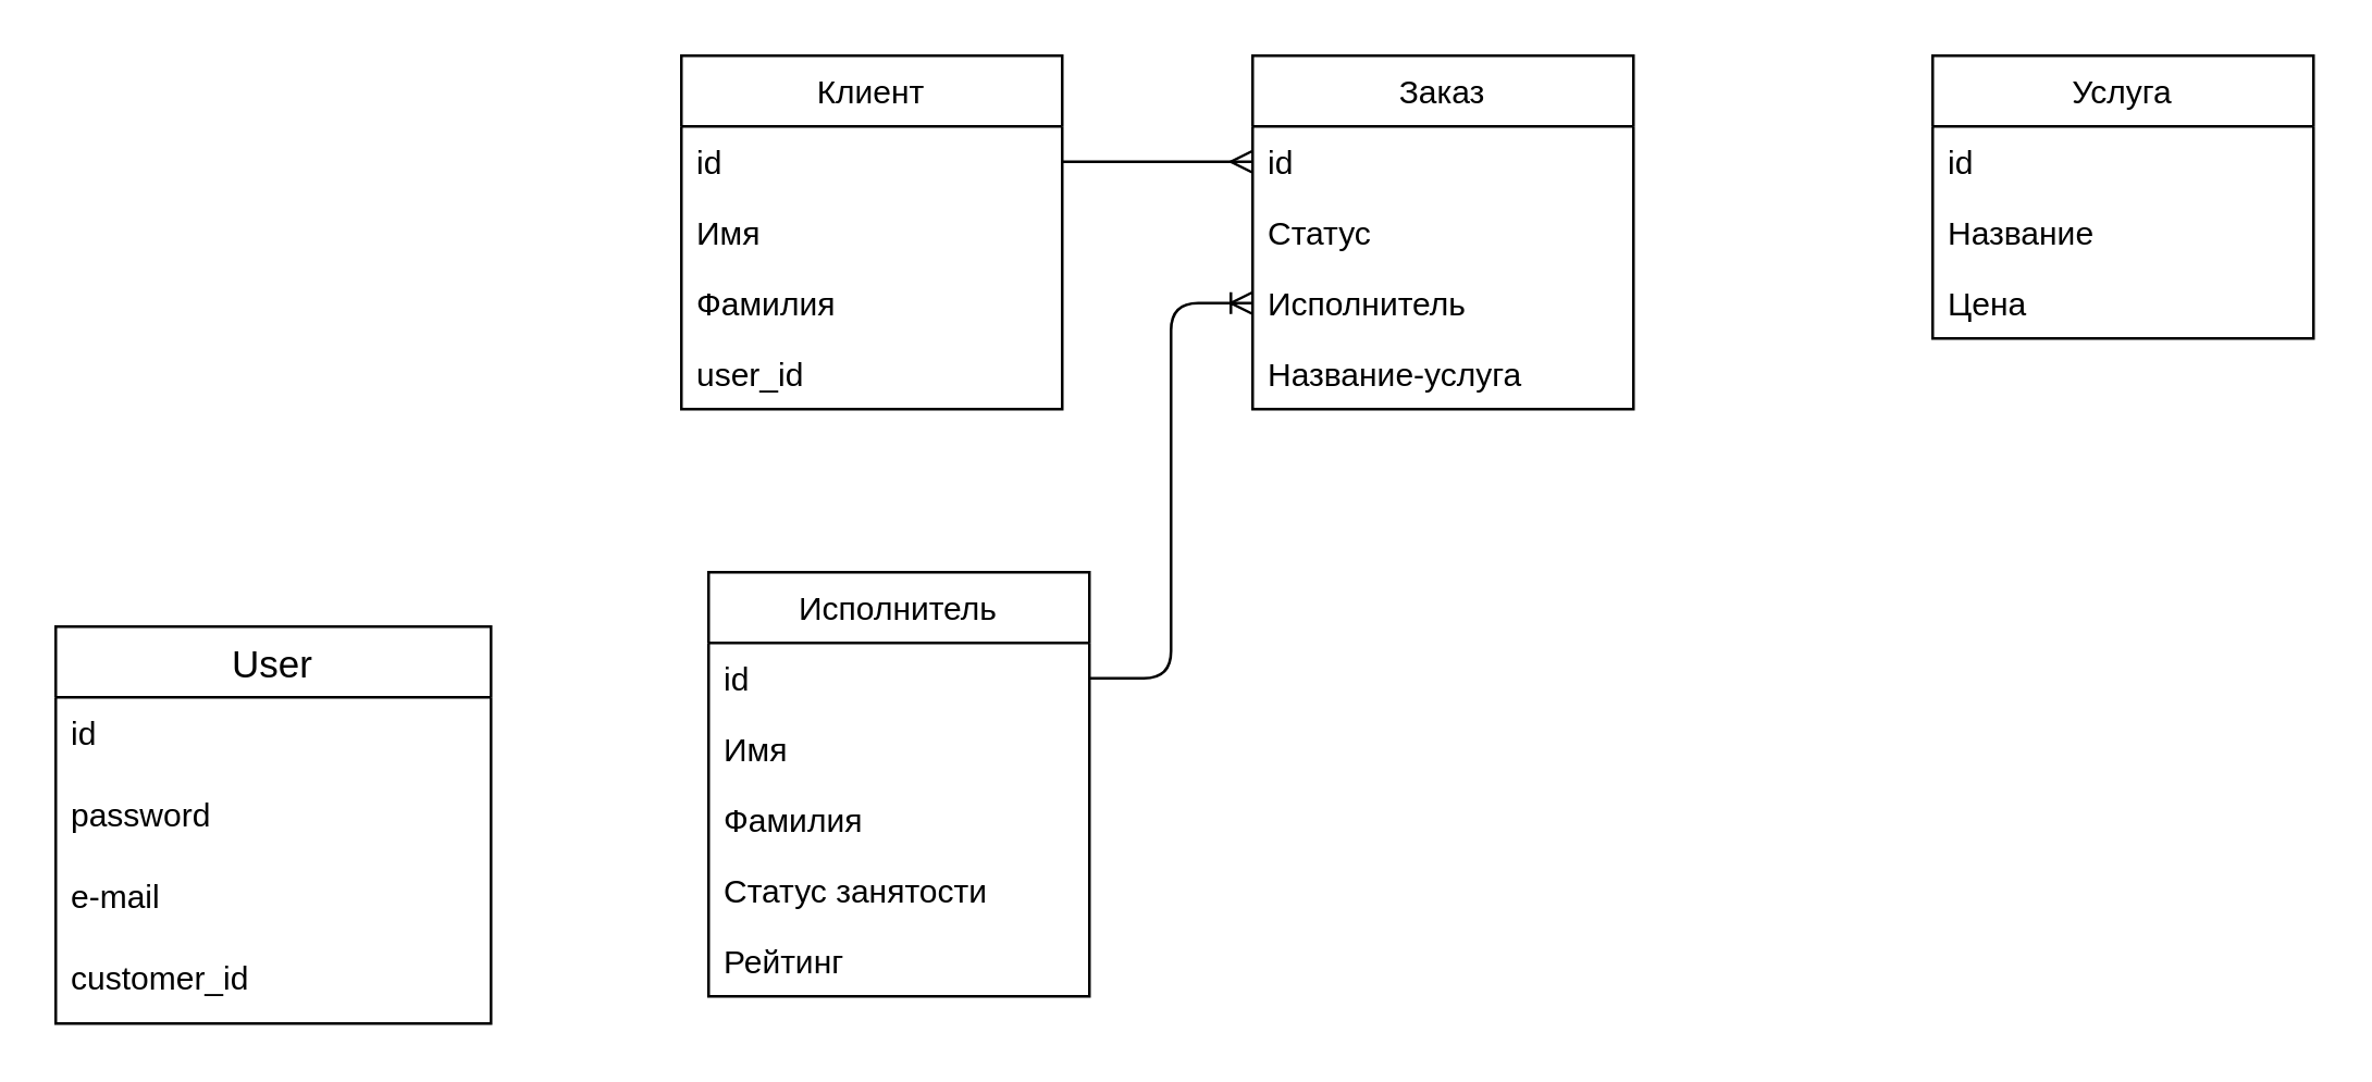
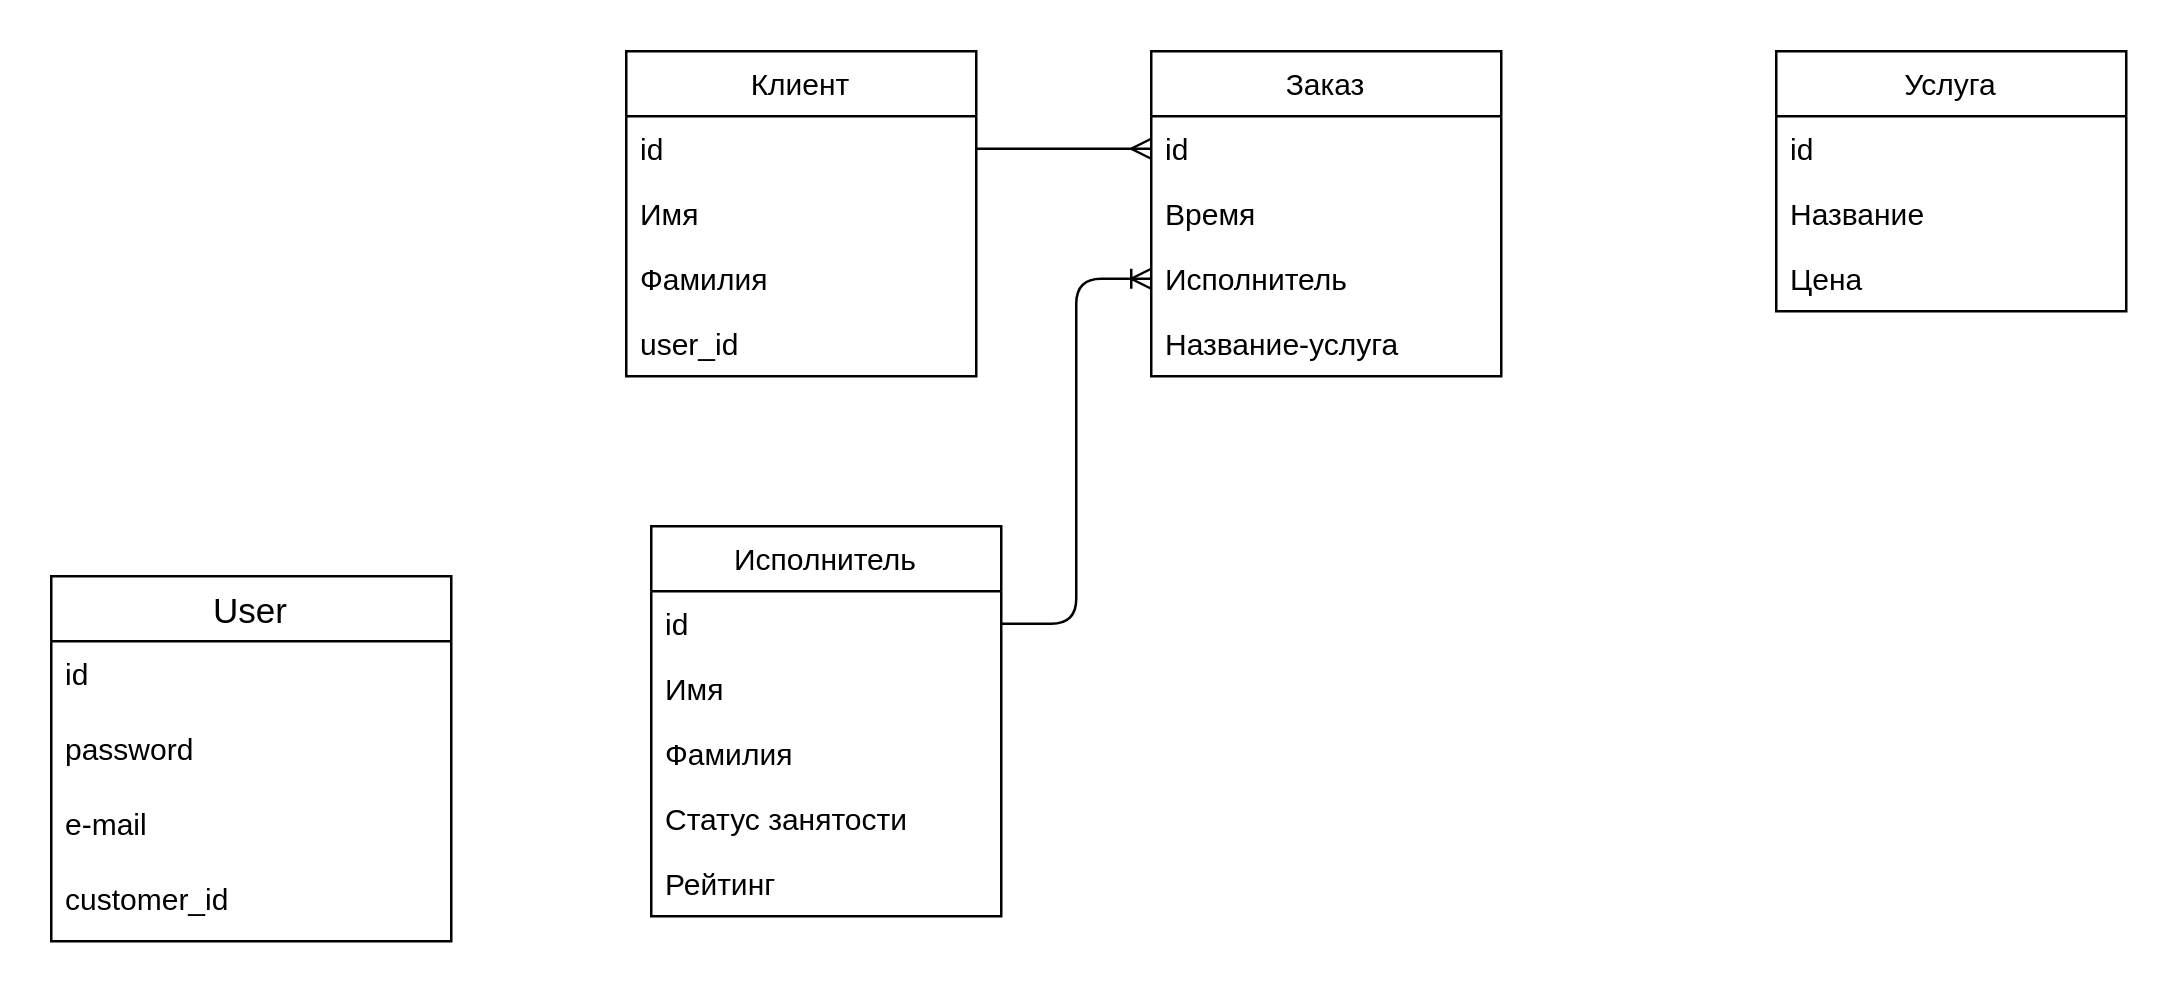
  <mxCell id="0" />
  <mxCell id="1" parent="0" />
  <mxCell id="2" value="Клиент" style="swimlane;fontStyle=0;childLayout=stackLayout;horizontal=1;startSize=26;horizontalStack=0;resizeParent=1;resizeParentMax=0;resizeLast=0;collapsible=1;marginBottom=0;" parent="1" vertex="1"><mxGeometry x="250" y="20" width="140" height="130" as="geometry" /></mxCell>
  <mxCell id="3" value="id" style="text;strokeColor=none;fillColor=none;align=left;verticalAlign=top;spacingLeft=4;spacingRight=4;overflow=hidden;rotatable=0;points=[[0,0.5],[1,0.5]];portConstraint=eastwest;" parent="2" vertex="1"><mxGeometry y="26" width="140" height="26" as="geometry" /></mxCell>
  <mxCell id="4" value="Имя" style="text;strokeColor=none;fillColor=none;align=left;verticalAlign=top;spacingLeft=4;spacingRight=4;overflow=hidden;rotatable=0;points=[[0,0.5],[1,0.5]];portConstraint=eastwest;" parent="2" vertex="1"><mxGeometry y="52" width="140" height="26" as="geometry" /></mxCell>
  <mxCell id="5" value="Фамилия" style="text;strokeColor=none;fillColor=none;align=left;verticalAlign=top;spacingLeft=4;spacingRight=4;overflow=hidden;rotatable=0;points=[[0,0.5],[1,0.5]];portConstraint=eastwest;" vertex="1" parent="2"><mxGeometry y="78" width="140" height="26" as="geometry" /></mxCell>
  <mxCell id="6" value="user_id" style="text;strokeColor=none;fillColor=none;align=left;verticalAlign=top;spacingLeft=4;spacingRight=4;overflow=hidden;rotatable=0;points=[[0,0.5],[1,0.5]];portConstraint=eastwest;" parent="2" vertex="1"><mxGeometry y="104" width="140" height="26" as="geometry" /></mxCell>
  <mxCell id="7" value="Заказ" style="swimlane;fontStyle=0;childLayout=stackLayout;horizontal=1;startSize=26;horizontalStack=0;resizeParent=1;resizeParentMax=0;resizeLast=0;collapsible=1;marginBottom=0;" vertex="1" parent="1"><mxGeometry x="460" y="20" width="140" height="130" as="geometry" /></mxCell>
  <mxCell id="8" value="id" style="text;strokeColor=none;fillColor=none;align=left;verticalAlign=top;spacingLeft=4;spacingRight=4;overflow=hidden;rotatable=0;points=[[0,0.5],[1,0.5]];portConstraint=eastwest;" vertex="1" parent="7"><mxGeometry y="26" width="140" height="26" as="geometry" /></mxCell>
- <mxCell id="9" value="Статус" style="text;strokeColor=none;fillColor=none;align=left;verticalAlign=top;spacingLeft=4;spacingRight=4;overflow=hidden;rotatable=0;points=[[0,0.5],[1,0.5]];portConstraint=eastwest;" vertex="1" parent="7"><mxGeometry y="52" width="140" height="26" as="geometry" /></mxCell>
+ <mxCell id="9" value="Время" style="text;strokeColor=none;fillColor=none;align=left;verticalAlign=top;spacingLeft=4;spacingRight=4;overflow=hidden;rotatable=0;points=[[0,0.5],[1,0.5]];portConstraint=eastwest;" vertex="1" parent="7"><mxGeometry y="52" width="140" height="26" as="geometry" /></mxCell>
  <mxCell id="10" value="Исполнитель" style="text;strokeColor=none;fillColor=none;align=left;verticalAlign=top;spacingLeft=4;spacingRight=4;overflow=hidden;rotatable=0;points=[[0,0.5],[1,0.5]];portConstraint=eastwest;" vertex="1" parent="7"><mxGeometry y="78" width="140" height="26" as="geometry" /></mxCell>
  <mxCell id="11" value="Название-услуга" style="text;strokeColor=none;fillColor=none;align=left;verticalAlign=top;spacingLeft=4;spacingRight=4;overflow=hidden;rotatable=0;points=[[0,0.5],[1,0.5]];portConstraint=eastwest;" vertex="1" parent="7"><mxGeometry y="104" width="140" height="26" as="geometry" /></mxCell>
  <mxCell id="12" value="Услуга" style="swimlane;fontStyle=0;childLayout=stackLayout;horizontal=1;startSize=26;horizontalStack=0;resizeParent=1;resizeParentMax=0;resizeLast=0;collapsible=1;marginBottom=0;" vertex="1" parent="1"><mxGeometry x="710" y="20" width="140" height="104" as="geometry" /></mxCell>
  <mxCell id="13" value="id" style="text;strokeColor=none;fillColor=none;align=left;verticalAlign=top;spacingLeft=4;spacingRight=4;overflow=hidden;rotatable=0;points=[[0,0.5],[1,0.5]];portConstraint=eastwest;" vertex="1" parent="12"><mxGeometry y="26" width="140" height="26" as="geometry" /></mxCell>
  <mxCell id="14" value="Название" style="text;strokeColor=none;fillColor=none;align=left;verticalAlign=top;spacingLeft=4;spacingRight=4;overflow=hidden;rotatable=0;points=[[0,0.5],[1,0.5]];portConstraint=eastwest;" vertex="1" parent="12"><mxGeometry y="52" width="140" height="26" as="geometry" /></mxCell>
  <mxCell id="15" value="Цена" style="text;strokeColor=none;fillColor=none;align=left;verticalAlign=top;spacingLeft=4;spacingRight=4;overflow=hidden;rotatable=0;points=[[0,0.5],[1,0.5]];portConstraint=eastwest;" vertex="1" parent="12"><mxGeometry y="78" width="140" height="26" as="geometry" /></mxCell>
  <mxCell id="16" value="Исполнитель" style="swimlane;fontStyle=0;childLayout=stackLayout;horizontal=1;startSize=26;horizontalStack=0;resizeParent=1;resizeParentMax=0;resizeLast=0;collapsible=1;marginBottom=0;" vertex="1" parent="1"><mxGeometry x="260" y="210" width="140" height="156" as="geometry" /></mxCell>
  <mxCell id="17" value="id" style="text;strokeColor=none;fillColor=none;align=left;verticalAlign=top;spacingLeft=4;spacingRight=4;overflow=hidden;rotatable=0;points=[[0,0.5],[1,0.5]];portConstraint=eastwest;" vertex="1" parent="16"><mxGeometry y="26" width="140" height="26" as="geometry" /></mxCell>
  <mxCell id="18" value="Имя" style="text;strokeColor=none;fillColor=none;align=left;verticalAlign=top;spacingLeft=4;spacingRight=4;overflow=hidden;rotatable=0;points=[[0,0.5],[1,0.5]];portConstraint=eastwest;" vertex="1" parent="16"><mxGeometry y="52" width="140" height="26" as="geometry" /></mxCell>
  <mxCell id="19" value="Фамилия" style="text;strokeColor=none;fillColor=none;align=left;verticalAlign=top;spacingLeft=4;spacingRight=4;overflow=hidden;rotatable=0;points=[[0,0.5],[1,0.5]];portConstraint=eastwest;" vertex="1" parent="16"><mxGeometry y="78" width="140" height="26" as="geometry" /></mxCell>
  <mxCell id="20" value="Статус занятости" style="text;strokeColor=none;fillColor=none;align=left;verticalAlign=top;spacingLeft=4;spacingRight=4;overflow=hidden;rotatable=0;points=[[0,0.5],[1,0.5]];portConstraint=eastwest;" vertex="1" parent="16"><mxGeometry y="104" width="140" height="26" as="geometry" /></mxCell>
  <mxCell id="21" value="Рейтинг" style="text;strokeColor=none;fillColor=none;align=left;verticalAlign=top;spacingLeft=4;spacingRight=4;overflow=hidden;rotatable=0;points=[[0,0.5],[1,0.5]];portConstraint=eastwest;" vertex="1" parent="16"><mxGeometry y="130" width="140" height="26" as="geometry" /></mxCell>
  <mxCell id="22" value="" style="edgeStyle=entityRelationEdgeStyle;fontSize=12;html=1;endArrow=ERmany;entryX=0;entryY=0.5;entryDx=0;entryDy=0;exitX=1;exitY=0.5;exitDx=0;exitDy=0;" edge="1" parent="1" source="3" target="8"><mxGeometry width="100" height="100" relative="1" as="geometry"><mxPoint x="350" y="170" as="sourcePoint" /><mxPoint x="450" y="70" as="targetPoint" /></mxGeometry></mxCell>
  <mxCell id="23" value="User" style="swimlane;fontStyle=0;childLayout=stackLayout;horizontal=1;startSize=26;horizontalStack=0;resizeParent=1;resizeParentMax=0;resizeLast=0;collapsible=1;marginBottom=0;align=center;fontSize=14;" vertex="1" parent="1"><mxGeometry x="20" y="230" width="160" height="146" as="geometry" /></mxCell>
  <mxCell id="24" value="id" style="text;strokeColor=none;fillColor=none;spacingLeft=4;spacingRight=4;overflow=hidden;rotatable=0;points=[[0,0.5],[1,0.5]];portConstraint=eastwest;fontSize=12;" vertex="1" parent="23"><mxGeometry y="26" width="160" height="30" as="geometry" /></mxCell>
  <mxCell id="25" value="password" style="text;strokeColor=none;fillColor=none;spacingLeft=4;spacingRight=4;overflow=hidden;rotatable=0;points=[[0,0.5],[1,0.5]];portConstraint=eastwest;fontSize=12;" vertex="1" parent="23"><mxGeometry y="56" width="160" height="30" as="geometry" /></mxCell>
  <mxCell id="26" value="e-mail" style="text;strokeColor=none;fillColor=none;spacingLeft=4;spacingRight=4;overflow=hidden;rotatable=0;points=[[0,0.5],[1,0.5]];portConstraint=eastwest;fontSize=12;" vertex="1" parent="23"><mxGeometry y="86" width="160" height="30" as="geometry" /></mxCell>
  <mxCell id="27" value="customer_id" style="text;strokeColor=none;fillColor=none;spacingLeft=4;spacingRight=4;overflow=hidden;rotatable=0;points=[[0,0.5],[1,0.5]];portConstraint=eastwest;fontSize=12;" vertex="1" parent="23"><mxGeometry y="116" width="160" height="30" as="geometry" /></mxCell>
  <mxCell id="28" value="" style="edgeStyle=entityRelationEdgeStyle;fontSize=12;html=1;endArrow=ERoneToMany;entryX=0;entryY=0.5;entryDx=0;entryDy=0;exitX=1;exitY=0.5;exitDx=0;exitDy=0;" edge="1" parent="1" source="17" target="10"><mxGeometry width="100" height="100" relative="1" as="geometry"><mxPoint x="420" y="310" as="sourcePoint" /><mxPoint x="540" y="190" as="targetPoint" /></mxGeometry></mxCell>
